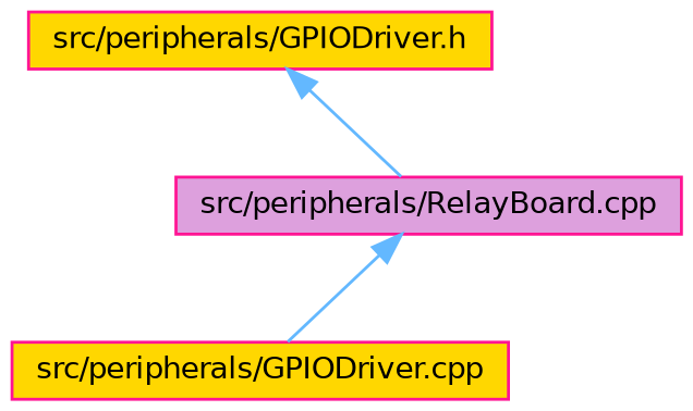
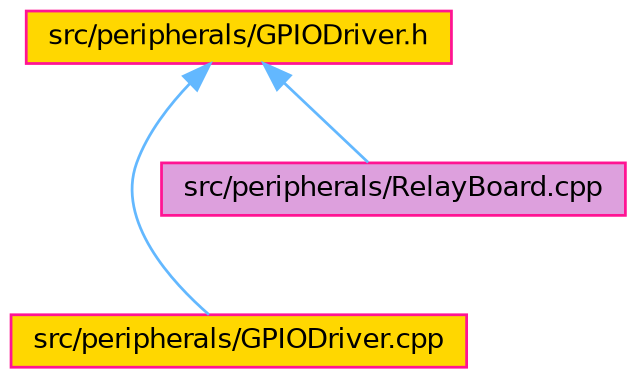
  digraph {
    node [color=deeppink fillcolor=gold fontname=Helvetica fontsize=10 shape=box style=filled]
    edge [color=steelblue1 dir=back fontname=Helvetica fontsize=10 labelfontname=Helvetica labelfontsize=10 style=solid]
    n1 [fontcolor=black height=0.2 label="src/peripherals/GPIODriver.h" width=0.4]
    n2 [height=0.2 label="src/peripherals/GPIODriver.cpp" width=0.4]
    n3 [fillcolor=plum height=0.2 label="src/peripherals/RelayBoard.cpp" width=0.4]
-   n3 -> n2
+   n1 -> n2
    n1 -> n3
  }
